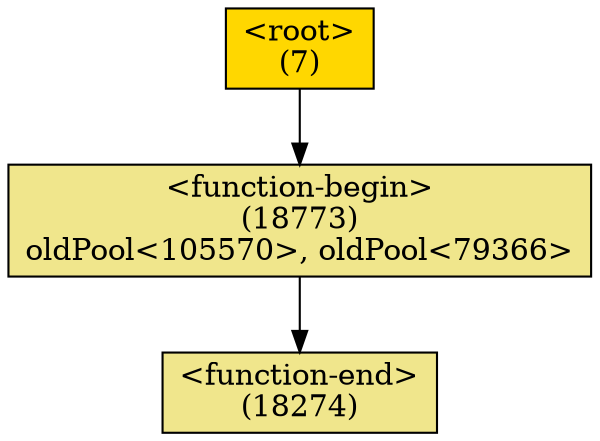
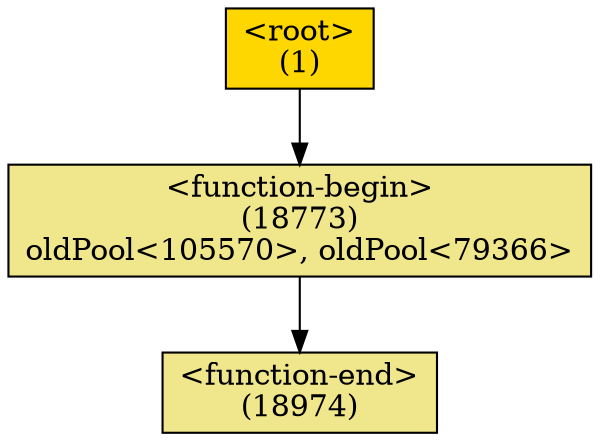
  digraph {
    node [fillcolor=khaki shape=box style=filled]
-   n1 [label="<function-end>\n(18274)"]
+   n1 [label="<function-end>\n(18974)"]
    n2 [label="<function-begin>\n(18773)\noldPool<105570>, oldPool<79366>"]
-   n3 [fillcolor=gold label="<root>\n(7)"]
+   n3 [fillcolor=gold label="<root>\n(1)"]
    n2 -> n1
    n3 -> n2
  }
